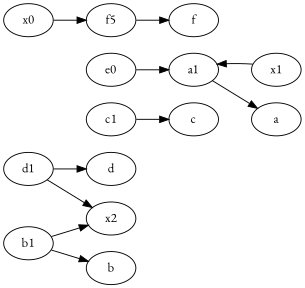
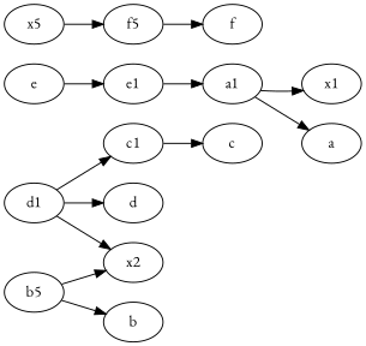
  digraph {
    fontname="EB Garamond"
    rankdir=LR
    node [fontname="EB Garamond"]
    edge [fontname="EB Garamond"]
    c1
    c
-   e1 [label=e0]
+   e
+   e1
    a1
-   b1
+   b1 [label=b5]
    b
    x2
    x1
    a
    n11 [label=f5]
-   x0
+   x0 [label=x5]
    f
    d1
    d
    c1 -> c
+   e -> e1
    e1 -> a1
-   x1 -> a1
+   a1 -> x1
    a1 -> a
    b1 -> b
    b1 -> x2
    n11 -> f
    x0 -> n11
+   d1 -> c1
    d1 -> x2
    d1 -> d
  }
